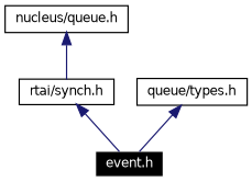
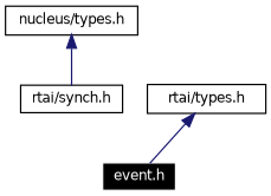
  digraph {
    node [color=black fontname=Helvetica fontsize=10 shape=record]
    edge [color=midnightblue dir=back fontname=Helvetica fontsize=10 labelfontname=Helvetica labelfontsize=10 style=solid]
    n1 [color=white fillcolor=black fontcolor=white height=0.2 label="event.h" style=filled width=0.4]
    n2 [height=0.2 label="rtai/synch.h" width=0.4]
-   n3 [height=0.2 label="nucleus/queue.h" width=0.4]
-   n4 [height=0.2 label="queue/types.h" width=0.4]
-   n2 -> n1
+   n3 [height=0.2 label="nucleus/types.h" width=0.4]
+   n4 [height=0.2 label="rtai/types.h" width=0.4]
    n3 -> n2
    n4 -> n1
  }
